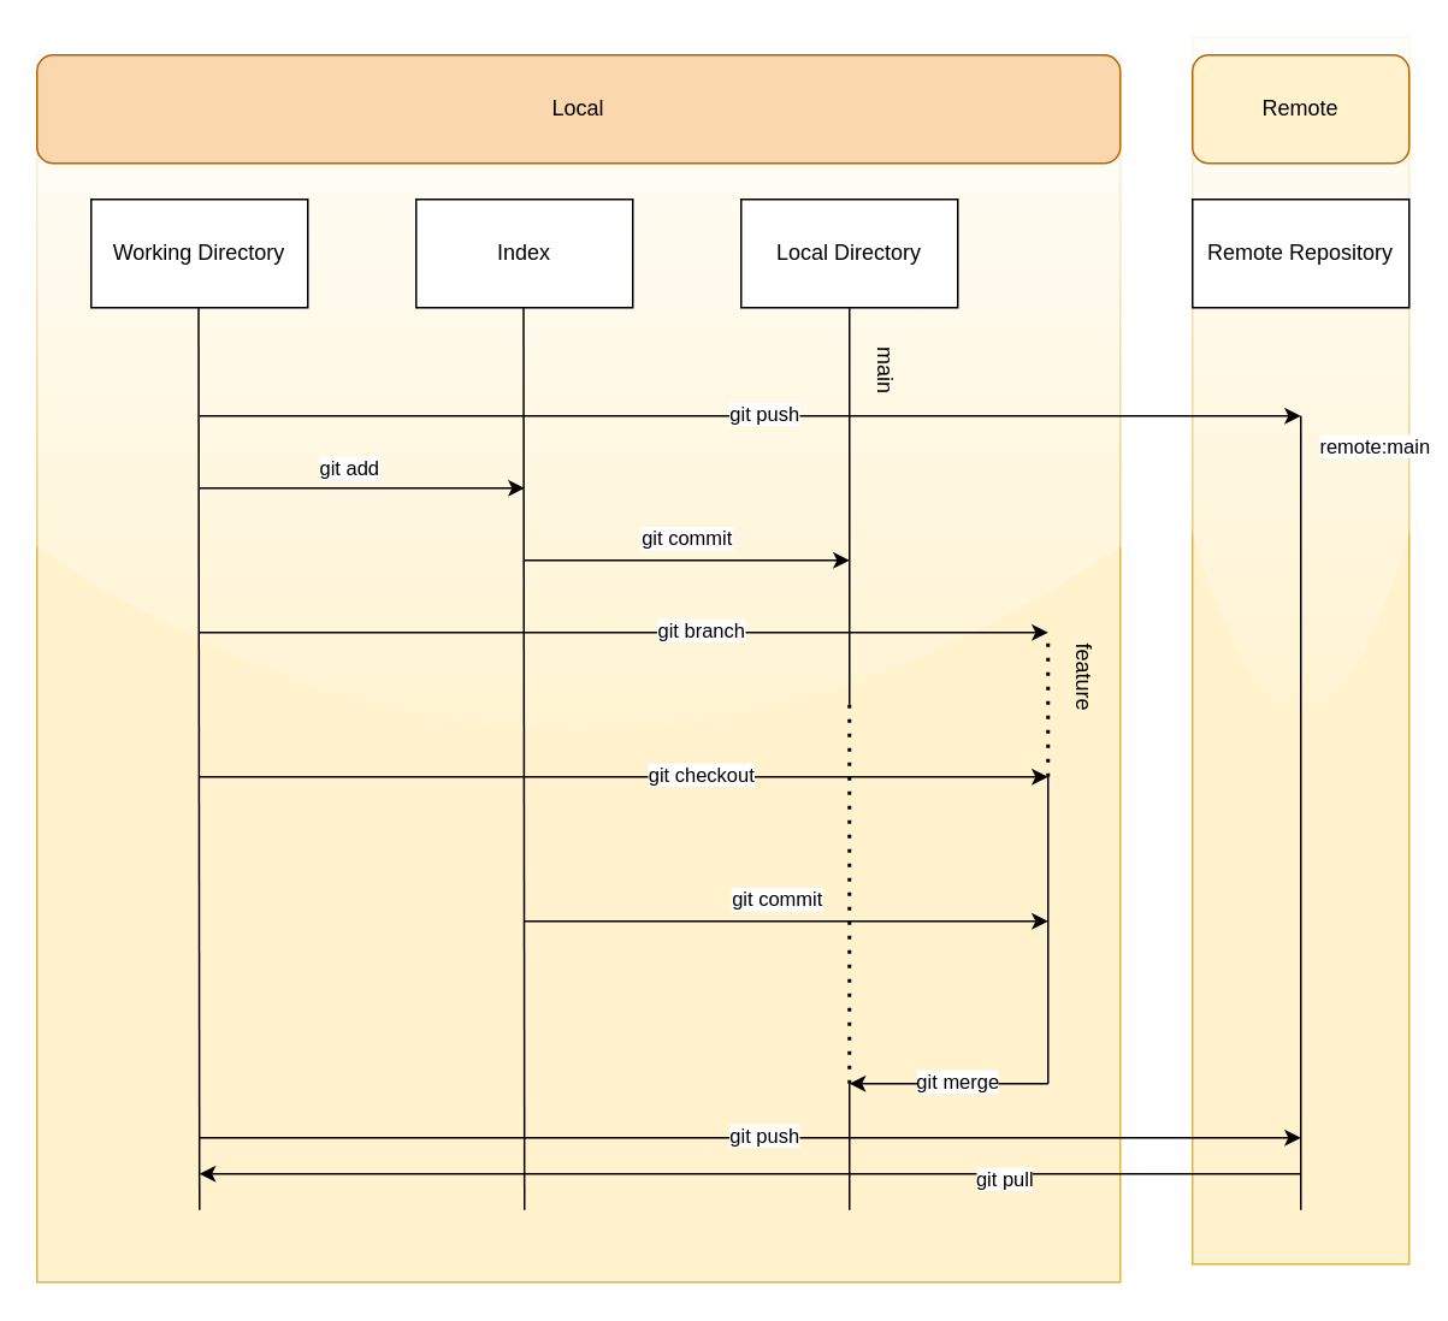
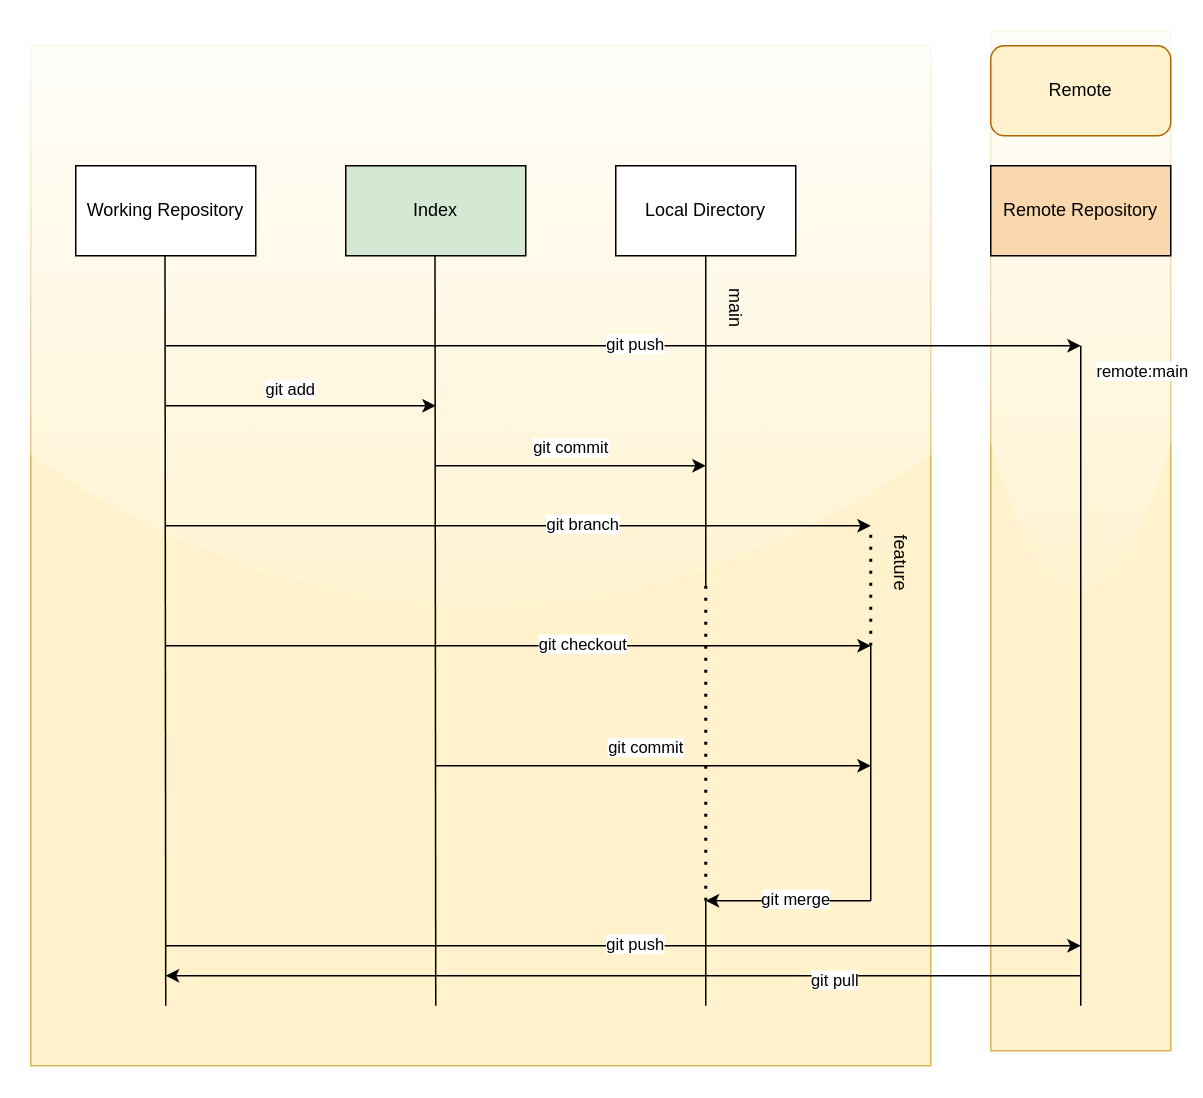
  <mxCell id="0" />
  <mxCell id="1" parent="0" />
  <mxCell id="2" value="" style="rounded=0;whiteSpace=wrap;html=1;fillColor=#fff2cc;strokeColor=#d6b656;glass=1;" vertex="1" parent="1"><mxGeometry x="660" y="20" width="120" height="680" as="geometry" /></mxCell>
  <mxCell id="3" value="" style="rounded=0;whiteSpace=wrap;html=1;fillColor=#fff2cc;strokeColor=#d6b656;glass=1;" vertex="1" parent="1"><mxGeometry x="20" y="30" width="600" height="680" as="geometry" /></mxCell>
- <mxCell id="4" value="Local" style="rounded=1;whiteSpace=wrap;html=1;fillColor=#fad7ac;strokeColor=#b46504;" parent="1" vertex="1"><mxGeometry x="20" y="30" width="600" height="60" as="geometry" /></mxCell>
- <mxCell id="5" value="Working Directory" style="rounded=0;whiteSpace=wrap;html=1;" parent="1" vertex="1"><mxGeometry x="50" y="110" width="120" height="60" as="geometry" /></mxCell>
- <mxCell id="6" value="Index" style="rounded=0;whiteSpace=wrap;html=1;" parent="1" vertex="1"><mxGeometry x="230" y="110" width="120" height="60" as="geometry" /></mxCell>
+ <mxCell id="5" value="Working Repository" style="rounded=0;whiteSpace=wrap;html=1;" parent="1" vertex="1"><mxGeometry x="50" y="110" width="120" height="60" as="geometry" /></mxCell>
+ <mxCell id="6" value="Index" style="rounded=0;whiteSpace=wrap;html=1;fillColor=#d5e8d4;" parent="1" vertex="1"><mxGeometry x="230" y="110" width="120" height="60" as="geometry" /></mxCell>
  <mxCell id="7" value="Local Directory" style="rounded=0;whiteSpace=wrap;html=1;" parent="1" vertex="1"><mxGeometry x="410" y="110" width="120" height="60" as="geometry" /></mxCell>
  <mxCell id="8" value="" style="endArrow=none;html=1;rounded=0;entryX=0.5;entryY=1;entryDx=0;entryDy=0;" parent="1" target="7" edge="1"><mxGeometry width="50" height="50" relative="1" as="geometry"><mxPoint x="470" y="390" as="sourcePoint" /><mxPoint x="420" y="320" as="targetPoint" /></mxGeometry></mxCell>
  <mxCell id="9" value="" style="endArrow=none;html=1;rounded=0;entryX=0.5;entryY=1;entryDx=0;entryDy=0;" parent="1" edge="1"><mxGeometry width="50" height="50" relative="1" as="geometry"><mxPoint x="290" y="670" as="sourcePoint" /><mxPoint x="289.5" y="170" as="targetPoint" /></mxGeometry></mxCell>
  <mxCell id="10" value="" style="endArrow=none;html=1;rounded=0;entryX=0.5;entryY=1;entryDx=0;entryDy=0;" parent="1" edge="1"><mxGeometry width="50" height="50" relative="1" as="geometry"><mxPoint x="110" y="670" as="sourcePoint" /><mxPoint x="109.5" y="170" as="targetPoint" /></mxGeometry></mxCell>
  <mxCell id="11" value="" style="endArrow=none;html=1;rounded=0;" parent="1" edge="1"><mxGeometry width="50" height="50" relative="1" as="geometry"><mxPoint x="580" y="600" as="sourcePoint" /><mxPoint x="580" y="430" as="targetPoint" /></mxGeometry></mxCell>
  <mxCell id="12" value="" style="endArrow=classic;html=1;rounded=0;" parent="1" edge="1"><mxGeometry width="50" height="50" relative="1" as="geometry"><mxPoint x="110" y="270" as="sourcePoint" /><mxPoint x="290" y="270" as="targetPoint" /></mxGeometry></mxCell>
  <mxCell id="13" value="git add" style="edgeLabel;html=1;align=center;verticalAlign=middle;resizable=0;points=[];" parent="12" vertex="1" connectable="0"><mxGeometry x="-0.233" y="3" relative="1" as="geometry"><mxPoint x="13" y="-9" as="offset" /></mxGeometry></mxCell>
  <mxCell id="14" value="" style="endArrow=classic;html=1;rounded=0;" parent="1" edge="1"><mxGeometry width="50" height="50" relative="1" as="geometry"><mxPoint x="290" y="310" as="sourcePoint" /><mxPoint x="470" y="310" as="targetPoint" /></mxGeometry></mxCell>
  <mxCell id="15" value="git commit" style="edgeLabel;html=1;align=center;verticalAlign=middle;resizable=0;points=[];" parent="14" vertex="1" connectable="0"><mxGeometry x="-0.089" y="-3" relative="1" as="geometry"><mxPoint x="7" y="-16" as="offset" /></mxGeometry></mxCell>
  <mxCell id="16" value="" style="endArrow=classic;html=1;rounded=0;" parent="1" edge="1"><mxGeometry width="50" height="50" relative="1" as="geometry"><mxPoint x="110" y="350" as="sourcePoint" /><mxPoint x="580" y="350" as="targetPoint" /></mxGeometry></mxCell>
  <mxCell id="17" value="git branch" style="edgeLabel;html=1;align=center;verticalAlign=middle;resizable=0;points=[];" parent="16" vertex="1" connectable="0"><mxGeometry x="0.366" y="-6" relative="1" as="geometry"><mxPoint x="-44" y="-8" as="offset" /></mxGeometry></mxCell>
  <mxCell id="18" value="main" style="text;html=1;whiteSpace=wrap;strokeColor=none;fillColor=none;align=center;verticalAlign=middle;rounded=0;rotation=90;" parent="1" vertex="1"><mxGeometry x="460" y="190" width="60" height="30" as="geometry" /></mxCell>
  <mxCell id="19" value="feature" style="text;html=1;whiteSpace=wrap;strokeColor=none;fillColor=none;align=center;verticalAlign=middle;rounded=0;rotation=90;" parent="1" vertex="1"><mxGeometry x="570" y="360" width="60" height="30" as="geometry" /></mxCell>
  <mxCell id="20" value="" style="endArrow=none;dashed=1;html=1;dashPattern=1 3;strokeWidth=2;rounded=0;" parent="1" edge="1"><mxGeometry width="50" height="50" relative="1" as="geometry"><mxPoint x="470" y="600" as="sourcePoint" /><mxPoint x="470" y="390" as="targetPoint" /></mxGeometry></mxCell>
  <mxCell id="21" value="" style="endArrow=classic;html=1;rounded=0;" parent="1" edge="1"><mxGeometry width="50" height="50" relative="1" as="geometry"><mxPoint x="290" y="510" as="sourcePoint" /><mxPoint x="580" y="510" as="targetPoint" /></mxGeometry></mxCell>
  <mxCell id="22" value="git commit" style="edgeLabel;html=1;align=center;verticalAlign=middle;resizable=0;points=[];" parent="21" vertex="1" connectable="0"><mxGeometry x="-0.089" y="-3" relative="1" as="geometry"><mxPoint x="7" y="-16" as="offset" /></mxGeometry></mxCell>
  <mxCell id="23" value="" style="endArrow=none;dashed=1;html=1;dashPattern=1 3;strokeWidth=2;rounded=0;" parent="1" edge="1"><mxGeometry width="50" height="50" relative="1" as="geometry"><mxPoint x="580" y="430" as="sourcePoint" /><mxPoint x="580" y="350" as="targetPoint" /></mxGeometry></mxCell>
  <mxCell id="24" value="" style="endArrow=classic;html=1;rounded=0;" parent="1" edge="1"><mxGeometry width="50" height="50" relative="1" as="geometry"><mxPoint x="110" y="430" as="sourcePoint" /><mxPoint x="580" y="430" as="targetPoint" /></mxGeometry></mxCell>
  <mxCell id="25" value="git checkout" style="edgeLabel;html=1;align=center;verticalAlign=middle;resizable=0;points=[];" parent="24" vertex="1" connectable="0"><mxGeometry x="0.366" y="-6" relative="1" as="geometry"><mxPoint x="-44" y="-8" as="offset" /></mxGeometry></mxCell>
  <mxCell id="26" value="" style="endArrow=classic;html=1;rounded=0;" parent="1" edge="1"><mxGeometry width="50" height="50" relative="1" as="geometry"><mxPoint x="580" y="600" as="sourcePoint" /><mxPoint x="470" y="600" as="targetPoint" /></mxGeometry></mxCell>
  <mxCell id="27" value="git merge" style="edgeLabel;html=1;align=center;verticalAlign=middle;resizable=0;points=[];" parent="26" vertex="1" connectable="0"><mxGeometry x="-0.309" y="-2" relative="1" as="geometry"><mxPoint x="-13" as="offset" /></mxGeometry></mxCell>
  <mxCell id="28" value="" style="endArrow=none;html=1;rounded=0;" parent="1" edge="1"><mxGeometry width="50" height="50" relative="1" as="geometry"><mxPoint x="470" y="670" as="sourcePoint" /><mxPoint x="470" y="600" as="targetPoint" /></mxGeometry></mxCell>
- <mxCell id="29" value="Remote Repository" style="rounded=0;whiteSpace=wrap;html=1;" parent="1" vertex="1"><mxGeometry x="660" y="110" width="120" height="60" as="geometry" /></mxCell>
+ <mxCell id="29" value="Remote Repository" style="rounded=0;whiteSpace=wrap;html=1;fillColor=#fad7ac;" parent="1" vertex="1"><mxGeometry x="660" y="110" width="120" height="60" as="geometry" /></mxCell>
  <mxCell id="30" value="" style="endArrow=classic;html=1;rounded=0;" parent="1" edge="1"><mxGeometry width="50" height="50" relative="1" as="geometry"><mxPoint x="110" y="630" as="sourcePoint" /><mxPoint x="720" y="630" as="targetPoint" /></mxGeometry></mxCell>
  <mxCell id="31" value="git push" style="edgeLabel;html=1;align=center;verticalAlign=middle;resizable=0;points=[];" parent="30" vertex="1" connectable="0"><mxGeometry x="0.026" y="2" relative="1" as="geometry"><mxPoint as="offset" /></mxGeometry></mxCell>
  <mxCell id="32" value="" style="endArrow=none;html=1;rounded=0;" parent="1" edge="1"><mxGeometry width="50" height="50" relative="1" as="geometry"><mxPoint x="720" y="670" as="sourcePoint" /><mxPoint x="720" y="230" as="targetPoint" /></mxGeometry></mxCell>
  <mxCell id="33" value="remote:main" style="edgeLabel;html=1;align=center;verticalAlign=middle;resizable=0;points=[];" parent="32" vertex="1" connectable="0"><mxGeometry x="0.928" y="-6" relative="1" as="geometry"><mxPoint x="34" as="offset" /></mxGeometry></mxCell>
  <mxCell id="34" value="" style="endArrow=classic;html=1;rounded=0;" parent="1" edge="1"><mxGeometry width="50" height="50" relative="1" as="geometry"><mxPoint x="110" y="230" as="sourcePoint" /><mxPoint x="720" y="230" as="targetPoint" /></mxGeometry></mxCell>
  <mxCell id="35" value="git push" style="edgeLabel;html=1;align=center;verticalAlign=middle;resizable=0;points=[];" parent="34" vertex="1" connectable="0"><mxGeometry x="0.026" y="2" relative="1" as="geometry"><mxPoint as="offset" /></mxGeometry></mxCell>
  <mxCell id="36" value="Remote" style="rounded=1;whiteSpace=wrap;html=1;fillColor=#fff2cc;strokeColor=#b46504;" parent="1" vertex="1"><mxGeometry x="660" y="30" width="120" height="60" as="geometry" /></mxCell>
  <mxCell id="37" value="" style="endArrow=classic;html=1;rounded=0;" edge="1" parent="1"><mxGeometry width="50" height="50" relative="1" as="geometry"><mxPoint x="720" y="650" as="sourcePoint" /><mxPoint x="110" y="650" as="targetPoint" /></mxGeometry></mxCell>
  <mxCell id="38" value="git pull" style="edgeLabel;html=1;align=center;verticalAlign=middle;resizable=0;points=[];" vertex="1" connectable="0" parent="37"><mxGeometry x="-0.459" y="2" relative="1" as="geometry"><mxPoint as="offset" /></mxGeometry></mxCell>
